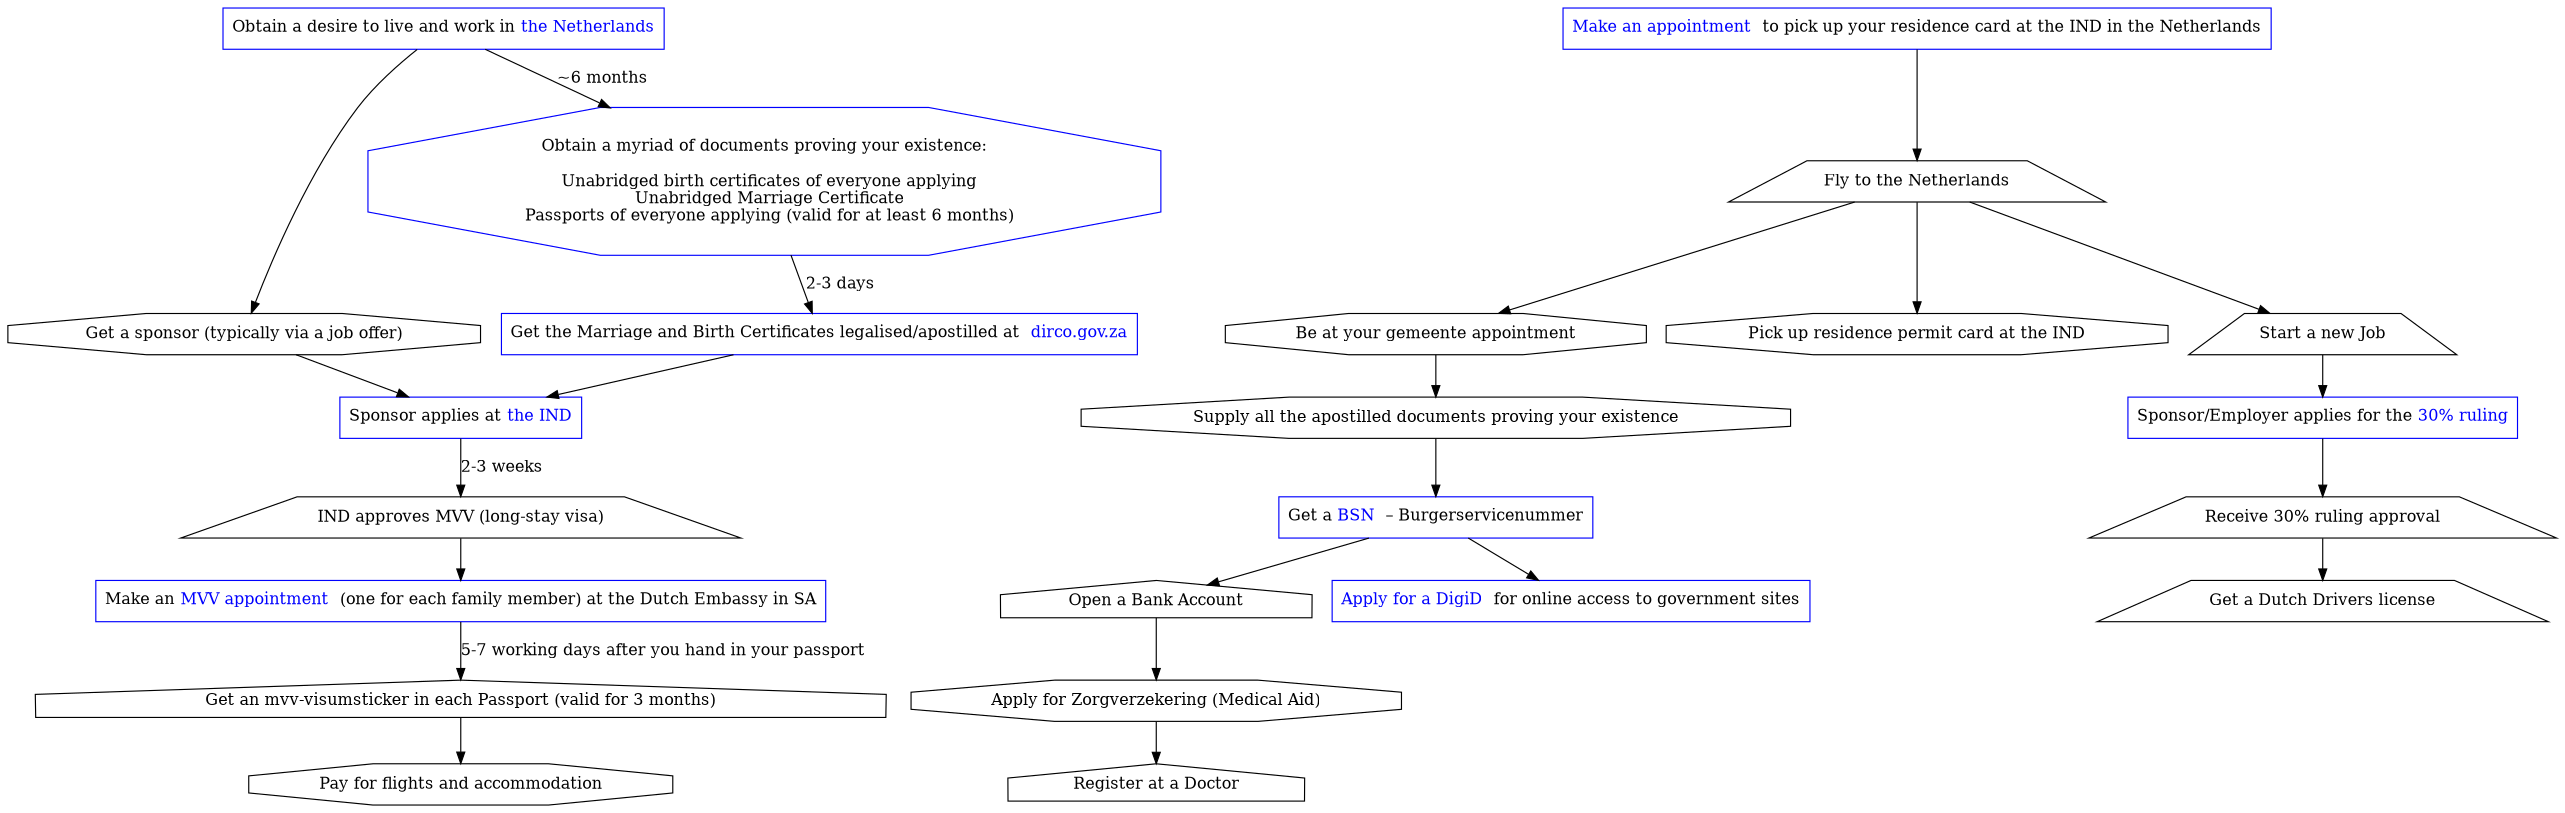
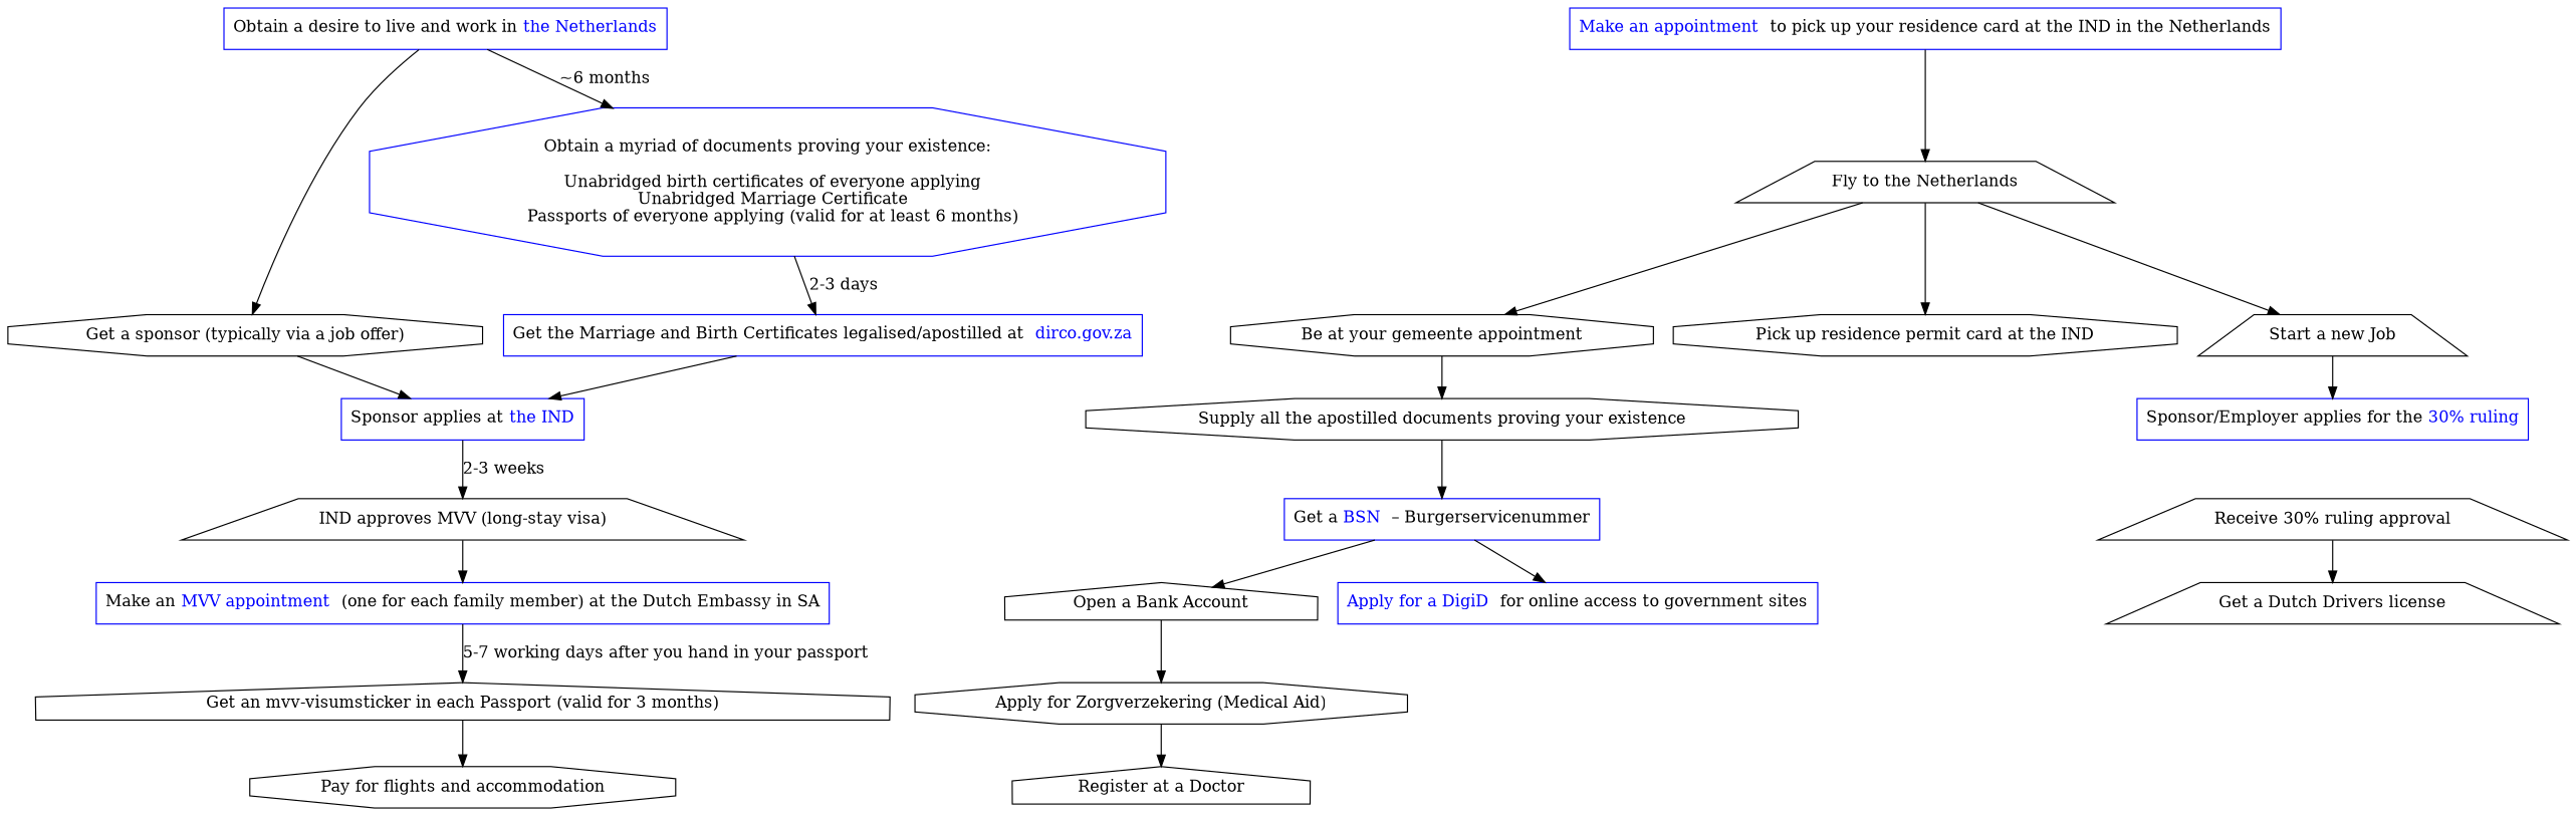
  digraph {
    node [shape=box]
    n1 [label="Get a sponsor (typically via a job offer)" shape=octagon]
    n2 [color=blue label=<Get the Marriage and Birth Certificates legalised/apostilled at  <font color='blue'>dirco.gov.za</font>>]
    n3 [color=blue label=<Sponsor applies at <font color='blue'>the IND</font>>]
    n4 [color=blue label=<Obtain a desire to live and work in <font color='blue'>the Netherlands</font>>]
    n5 [color=blue label="Obtain a myriad of documents proving your existence:\n\n  Unabridged birth certificates of everyone applying\n  Unabridged Marriage Certificate\n  Passports of everyone applying (valid for at least 6 months)" shape=octagon]
    n6 [label="IND approves MVV (long-stay visa)" shape=trapezium]
    n7 [color=blue label=<Make an <font color='blue'>MVV appointment</font>  (one for each family member) at the Dutch Embassy in SA>]
    n8 [label="Get an mvv-visumsticker in each Passport (valid for 3 months)" shape=house]
    n9 [label="Pay for flights and accommodation" shape=octagon]
    n10 [color=blue label=<<font color='blue'>Make an appointment</font>  to pick up your residence card at the IND in the Netherlands>]
    n11 [label="Fly to the Netherlands" shape=trapezium]
    n12 [label="Be at your gemeente appointment" shape=octagon]
    n13 [label="Supply all the apostilled documents proving your existence" shape=octagon]
    n14 [color=blue label=<Get a <font color='blue'>BSN</font>  – Burgerservicenummer>]
    n15 [label="Pick up residence permit card at the IND" shape=octagon]
    n16 [label="Start a new Job" shape=trapezium]
    n17 [label="Open a Bank Account" shape=house]
    n18 [color=blue label=<<font color='blue'>Apply for a DigiD</font>  for online access to government sites>]
    n19 [color=blue label=<Sponsor/Employer applies for the <font color='blue'>30% ruling</font>>]
    n20 [label="Receive 30% ruling approval" shape=trapezium]
    "Get a Dutch Drivers license" [shape=trapezium]
    n22 [label="Apply for Zorgverzekering (Medical Aid)" shape=octagon]
    n23 [label="Register at a Doctor" shape=house]
    subgraph sub_1 {
      rank=same
      n1
      n2
    }
    n1 -> n3
    n2 -> n3
    n3 -> n6 [label="2-3 weeks"]
    n4 -> n1
    n4 -> n5 [label="~6 months"]
    n5 -> n2 [label="2-3 days"]
    n6 -> n7
    n7 -> n8 [label="5-7 working days after you hand in your passport"]
    n8 -> n9
    n10 -> n11
    n11 -> n12
    n11 -> n15
    n11 -> n16
    n12 -> n13
    n13 -> n14
    n14 -> n17
    n14 -> n18
    n16 -> n19
    n17 -> n22
-   n19 -> n20
    n20 -> "Get a Dutch Drivers license"
    n22 -> n23
  }
